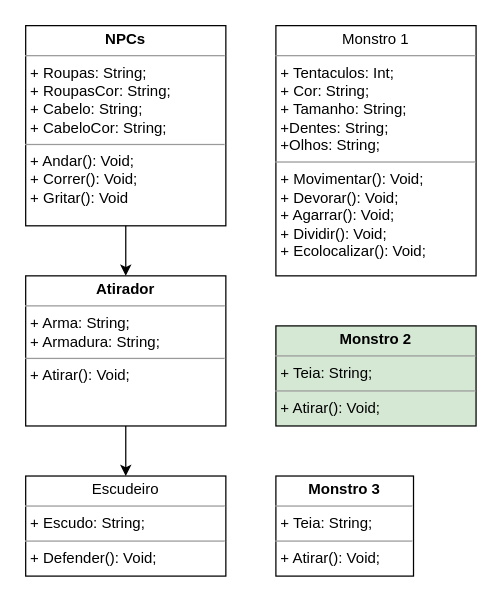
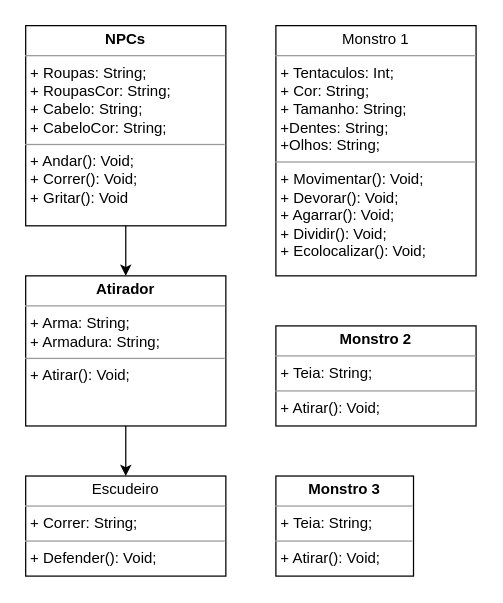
  <mxCell id="0" />
  <mxCell id="1" parent="0" />
  <mxCell id="2" value="&lt;p style=&quot;margin:0px;margin-top:4px;text-align:center;&quot;&gt;&lt;b&gt;NPCs&lt;/b&gt;&lt;/p&gt;&lt;hr size=&quot;1&quot;&gt;&lt;p style=&quot;margin:0px;margin-left:4px;&quot;&gt;+ Roupas: String;&lt;/p&gt;&lt;p style=&quot;margin:0px;margin-left:4px;&quot;&gt;+ RoupasCor: String;&lt;/p&gt;&lt;p style=&quot;margin:0px;margin-left:4px;&quot;&gt;+ Cabelo: String;&lt;/p&gt;&lt;p style=&quot;margin:0px;margin-left:4px;&quot;&gt;+ CabeloCor: String;&lt;/p&gt;&lt;hr size=&quot;1&quot;&gt;&lt;p style=&quot;margin:0px;margin-left:4px;&quot;&gt;+ Andar(): Void;&lt;/p&gt;&lt;p style=&quot;margin:0px;margin-left:4px;&quot;&gt;+ Correr(): Void;&lt;/p&gt;&lt;p style=&quot;margin:0px;margin-left:4px;&quot;&gt;+ Gritar(): Void&lt;/p&gt;" style="verticalAlign=top;align=left;overflow=fill;fontSize=12;fontFamily=Helvetica;html=1;" vertex="1" parent="1"><mxGeometry x="20" y="20" width="160" height="160" as="geometry" /></mxCell>
  <mxCell id="3" value="&lt;p style=&quot;margin:0px;margin-top:4px;text-align:center;&quot;&gt;Monstro 1&lt;/p&gt;&lt;hr size=&quot;1&quot;&gt;&lt;p style=&quot;margin:0px;margin-left:4px;&quot;&gt;+ Tentaculos: Int;&lt;/p&gt;&lt;p style=&quot;margin:0px;margin-left:4px;&quot;&gt;+ Cor: String;&lt;/p&gt;&lt;p style=&quot;margin:0px;margin-left:4px;&quot;&gt;+ Tamanho: String;&lt;/p&gt;&lt;p style=&quot;margin:0px;margin-left:4px;&quot;&gt;+Dentes: String;&lt;/p&gt;&lt;p style=&quot;margin:0px;margin-left:4px;&quot;&gt;+Olhos: String;&lt;/p&gt;&lt;hr size=&quot;1&quot;&gt;&lt;p style=&quot;margin:0px;margin-left:4px;&quot;&gt;+ Movimentar(): Void;&lt;/p&gt;&lt;p style=&quot;margin:0px;margin-left:4px;&quot;&gt;+ Devorar(): Void;&lt;/p&gt;&lt;p style=&quot;margin:0px;margin-left:4px;&quot;&gt;+ Agarrar(): Void;&lt;/p&gt;&lt;p style=&quot;margin:0px;margin-left:4px;&quot;&gt;+ Dividir(): Void;&lt;/p&gt;&lt;p style=&quot;margin:0px;margin-left:4px;&quot;&gt;+ Ecolocalizar(): Void;&lt;/p&gt;" style="verticalAlign=top;align=left;overflow=fill;fontSize=12;fontFamily=Helvetica;html=1;" vertex="1" parent="1"><mxGeometry x="220" y="20" width="160" height="200" as="geometry" /></mxCell>
  <mxCell id="4" value="&lt;p style=&quot;margin:0px;margin-top:4px;text-align:center;&quot;&gt;&lt;b&gt;Atirador&lt;/b&gt;&lt;/p&gt;&lt;hr size=&quot;1&quot;&gt;&lt;p style=&quot;margin:0px;margin-left:4px;&quot;&gt;+ Arma: String;&lt;/p&gt;&lt;p style=&quot;margin:0px;margin-left:4px;&quot;&gt;+ Armadura: String;&lt;/p&gt;&lt;hr size=&quot;1&quot;&gt;&lt;p style=&quot;margin:0px;margin-left:4px;&quot;&gt;+ Atirar(): Void;&lt;/p&gt;" style="verticalAlign=top;align=left;overflow=fill;fontSize=12;fontFamily=Helvetica;html=1;" vertex="1" parent="1"><mxGeometry x="20" y="220" width="160" height="120" as="geometry" /></mxCell>
- <mxCell id="5" value="&lt;p style=&quot;margin:0px;margin-top:4px;text-align:center;&quot;&gt;Escudeiro&lt;/p&gt;&lt;hr size=&quot;1&quot;&gt;&lt;p style=&quot;margin:0px;margin-left:4px;&quot;&gt;+ Escudo: String;&lt;/p&gt;&lt;hr size=&quot;1&quot;&gt;&lt;p style=&quot;margin:0px;margin-left:4px;&quot;&gt;+ Defender(): Void;&lt;/p&gt;" style="verticalAlign=top;align=left;overflow=fill;fontSize=12;fontFamily=Helvetica;html=1;" vertex="1" parent="1"><mxGeometry x="20" y="380" width="160" height="80" as="geometry" /></mxCell>
+ <mxCell id="5" value="&lt;p style=&quot;margin:0px;margin-top:4px;text-align:center;&quot;&gt;Escudeiro&lt;/p&gt;&lt;hr size=&quot;1&quot;&gt;&lt;p style=&quot;margin:0px;margin-left:4px;&quot;&gt;+ Correr: String;&lt;/p&gt;&lt;hr size=&quot;1&quot;&gt;&lt;p style=&quot;margin:0px;margin-left:4px;&quot;&gt;+ Defender(): Void;&lt;/p&gt;" style="verticalAlign=top;align=left;overflow=fill;fontSize=12;fontFamily=Helvetica;html=1;" vertex="1" parent="1"><mxGeometry x="20" y="380" width="160" height="80" as="geometry" /></mxCell>
  <mxCell id="6" value="" style="endArrow=classic;html=1;rounded=0;exitX=0.5;exitY=1;exitDx=0;exitDy=0;entryX=0.5;entryY=0;entryDx=0;entryDy=0;" edge="1" parent="1" source="2" target="4"><mxGeometry width="50" height="50" relative="1" as="geometry"><mxPoint x="290" y="360" as="sourcePoint" /><mxPoint x="270" y="250" as="targetPoint" /></mxGeometry></mxCell>
  <mxCell id="7" value="" style="endArrow=classic;html=1;rounded=0;exitX=0.5;exitY=1;exitDx=0;exitDy=0;entryX=0.5;entryY=0;entryDx=0;entryDy=0;" edge="1" parent="1" source="4" target="5"><mxGeometry width="50" height="50" relative="1" as="geometry"><mxPoint x="290" y="360" as="sourcePoint" /><mxPoint x="340" y="310" as="targetPoint" /></mxGeometry></mxCell>
- <mxCell id="8" value="&lt;p style=&quot;margin:0px;margin-top:4px;text-align:center;&quot;&gt;&lt;b&gt;Monstro 2&lt;/b&gt;&lt;/p&gt;&lt;hr size=&quot;1&quot;&gt;&lt;p style=&quot;margin:0px;margin-left:4px;&quot;&gt;+ Teia: String;&lt;/p&gt;&lt;hr size=&quot;1&quot;&gt;&lt;p style=&quot;margin:0px;margin-left:4px;&quot;&gt;+ Atirar(): Void;&lt;/p&gt;" style="verticalAlign=top;align=left;overflow=fill;fontSize=12;fontFamily=Helvetica;html=1;fillColor=#d5e8d4;" vertex="1" parent="1"><mxGeometry x="220" y="260" width="160" height="80" as="geometry" /></mxCell>
+ <mxCell id="8" value="&lt;p style=&quot;margin:0px;margin-top:4px;text-align:center;&quot;&gt;&lt;b&gt;Monstro 2&lt;/b&gt;&lt;/p&gt;&lt;hr size=&quot;1&quot;&gt;&lt;p style=&quot;margin:0px;margin-left:4px;&quot;&gt;+ Teia: String;&lt;/p&gt;&lt;hr size=&quot;1&quot;&gt;&lt;p style=&quot;margin:0px;margin-left:4px;&quot;&gt;+ Atirar(): Void;&lt;/p&gt;" style="verticalAlign=top;align=left;overflow=fill;fontSize=12;fontFamily=Helvetica;html=1;" vertex="1" parent="1"><mxGeometry x="220" y="260" width="160" height="80" as="geometry" /></mxCell>
  <mxCell id="9" value="&lt;p style=&quot;margin:0px;margin-top:4px;text-align:center;&quot;&gt;&lt;b&gt;Monstro 3&lt;/b&gt;&lt;/p&gt;&lt;hr size=&quot;1&quot;&gt;&lt;p style=&quot;margin:0px;margin-left:4px;&quot;&gt;+ Teia: String;&lt;/p&gt;&lt;hr size=&quot;1&quot;&gt;&lt;p style=&quot;margin:0px;margin-left:4px;&quot;&gt;+ Atirar(): Void;&lt;/p&gt;" style="verticalAlign=top;align=left;overflow=fill;fontSize=12;fontFamily=Helvetica;html=1;" vertex="1" parent="1"><mxGeometry x="220" y="380" width="110" height="80" as="geometry" /></mxCell>
